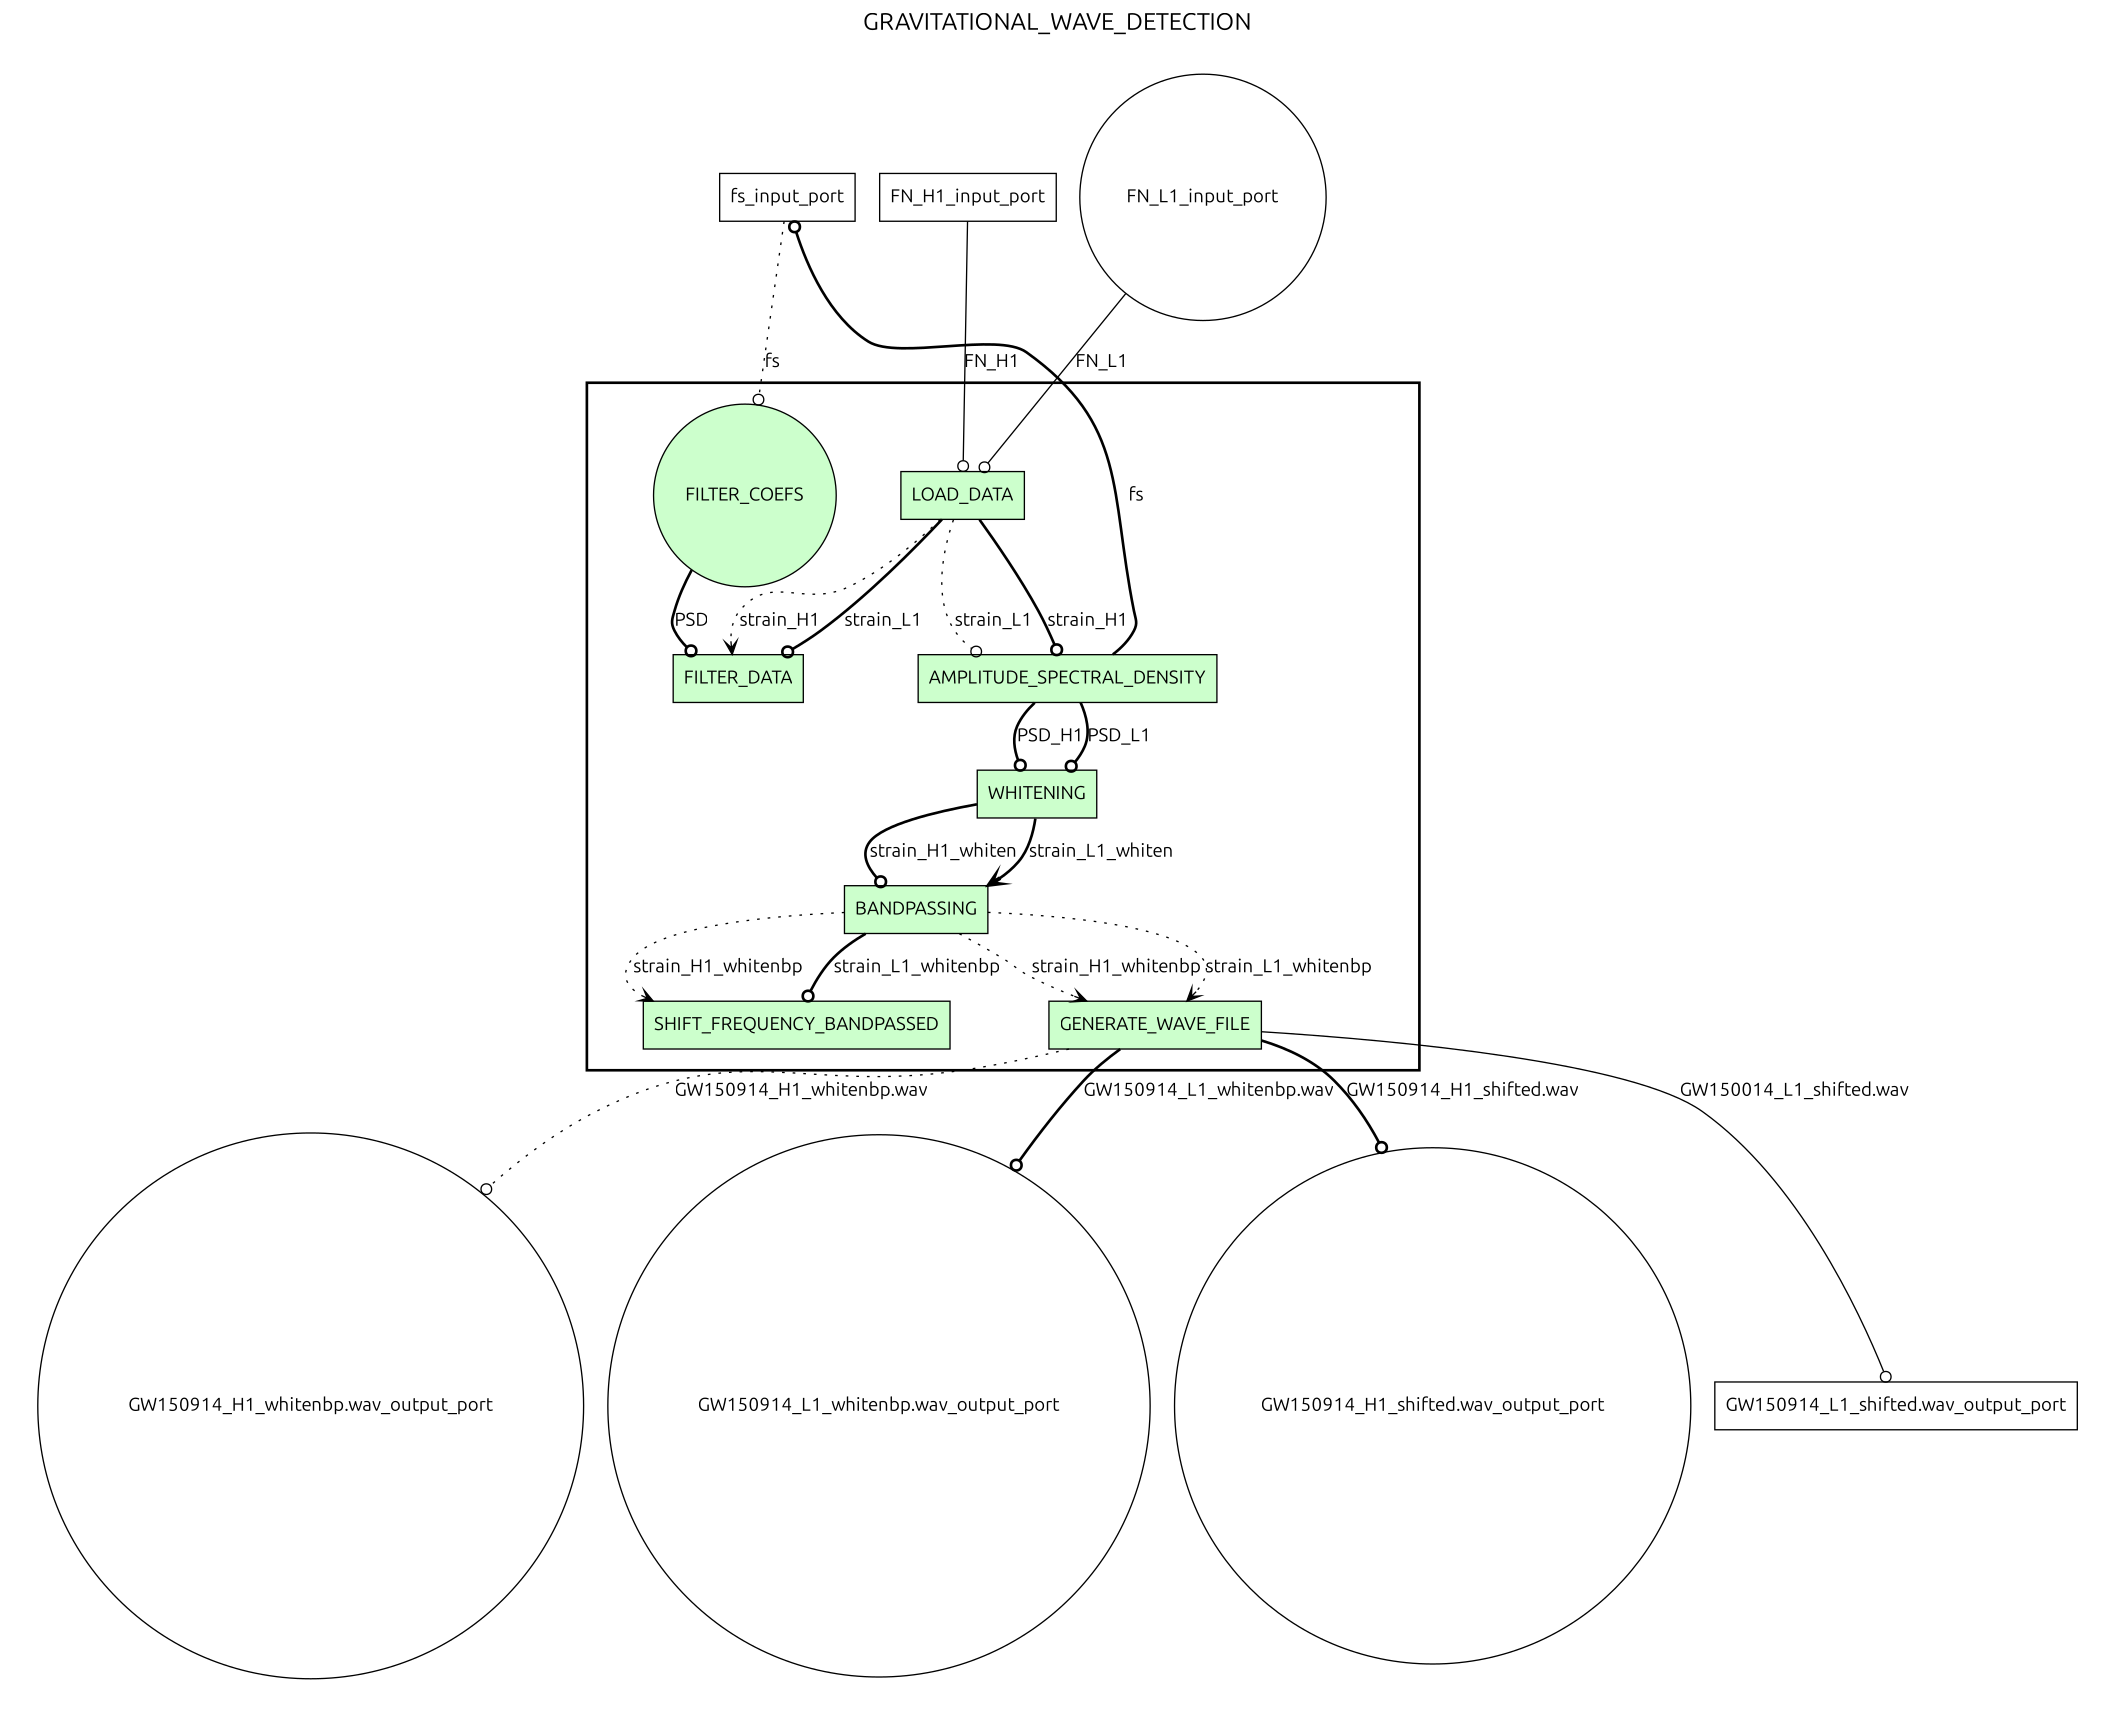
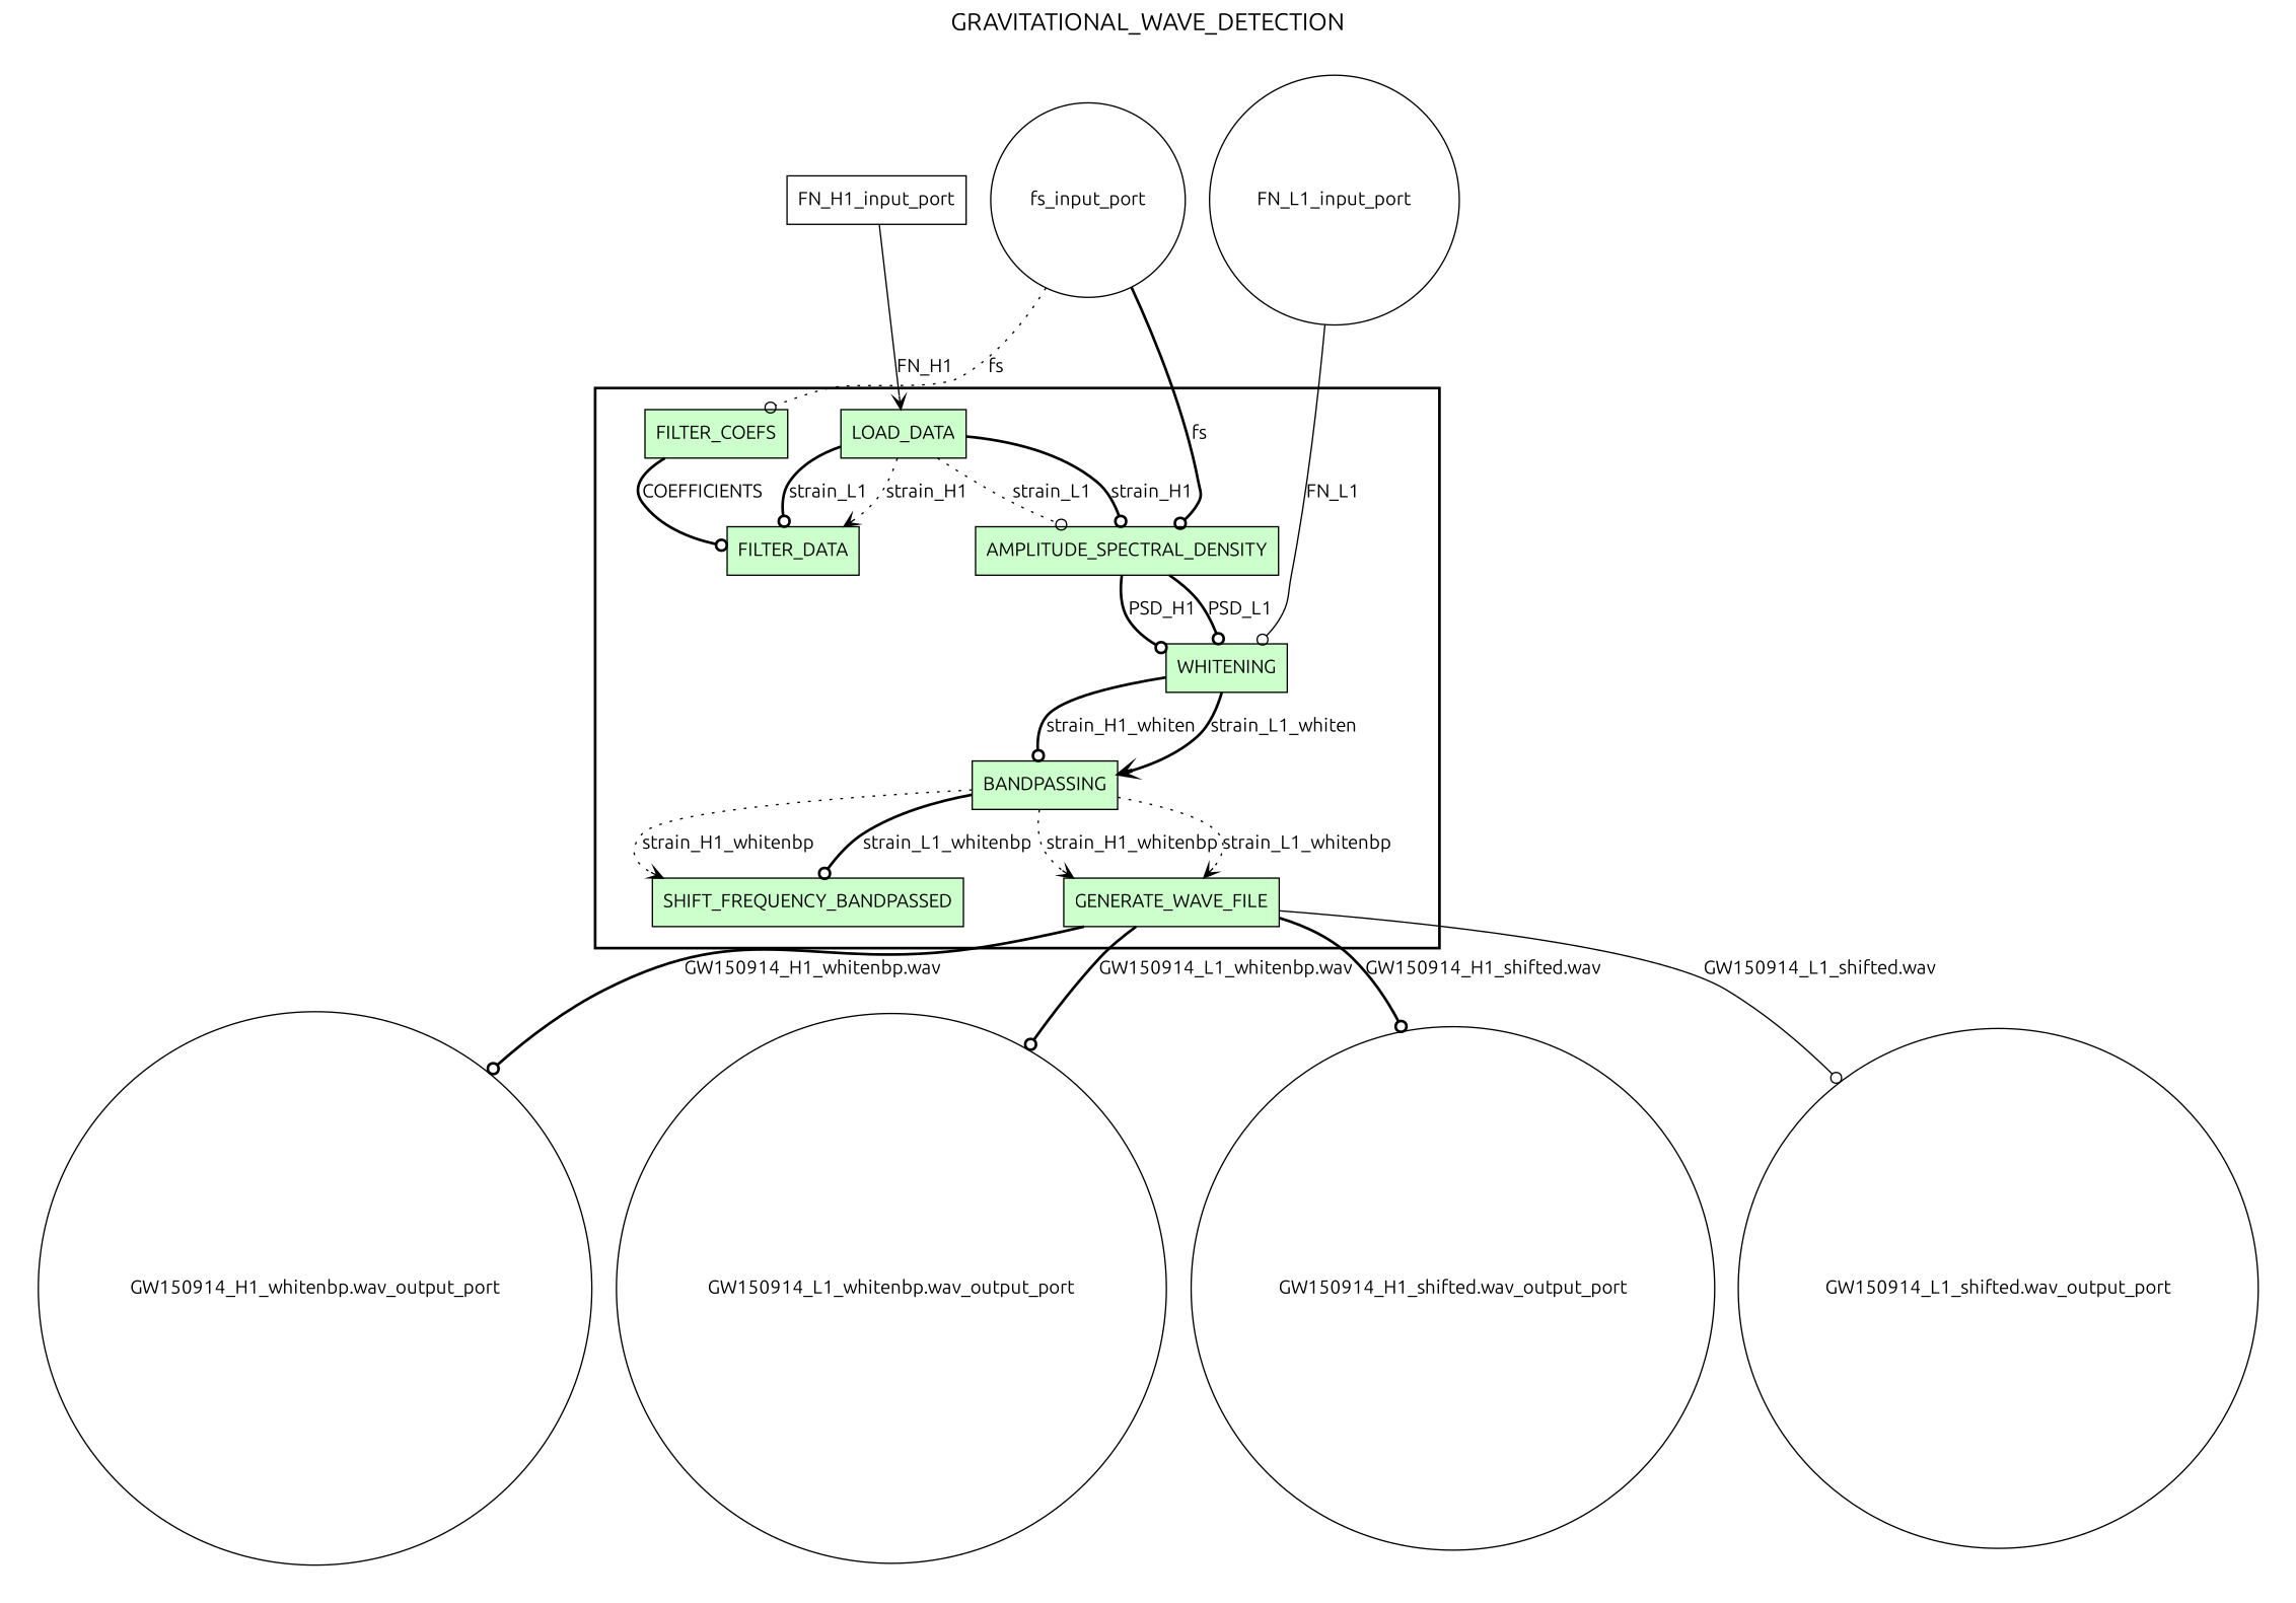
  digraph {
    fontname=Ubuntu
    fontsize=18
    label=GRAVITATIONAL_WAVE_DETECTION
    labelloc=t
    rankdir=TB
    node [fillcolor="#CCFFCC" fontname=Ubuntu peripheries=1 shape=box style=filled]
    edge [arrowhead=odot fontname=Ubuntu style=bold]
    LOAD_DATA
    AMPLITUDE_SPECTRAL_DENSITY
    FILTER_DATA
    WHITENING
    BANDPASSING
    SHIFT_FREQUENCY_BANDPASSED
    GENERATE_WAVE_FILE
-   FILTER_COEFS [shape=circle]
+   FILTER_COEFS
    FN_H1_input_port [fillcolor="#FFFFFF" width=0.2]
    FN_L1_input_port [fillcolor="#FFFFFF" shape=circle width=0.2]
-   fs_input_port [fillcolor="#FFFFFF" width=0.2]
+   fs_input_port [fillcolor="#FFFFFF" shape=circle width=0.2]
    "GW150914_H1_whitenbp.wav_output_port" [fillcolor="#FFFFFF" shape=circle width=0.2]
    "GW150914_L1_whitenbp.wav_output_port" [fillcolor="#FFFFFF" shape=circle width=0.2]
    "GW150914_H1_shifted.wav_output_port" [fillcolor="#FFFFFF" shape=circle width=0.2]
-   "GW150914_L1_shifted.wav_output_port" [fillcolor="#FFFFFF" width=0.2]
+   "GW150914_L1_shifted.wav_output_port" [fillcolor="#FFFFFF" shape=circle width=0.2]
    subgraph cluster_1 {
      color=black
      label=""
      penwidth=2
      subgraph cluster_2 {
        color=white
        label=""
        penwidth=2
        LOAD_DATA
        AMPLITUDE_SPECTRAL_DENSITY
        FILTER_DATA
        WHITENING
        BANDPASSING
        SHIFT_FREQUENCY_BANDPASSED
        GENERATE_WAVE_FILE
        FILTER_COEFS
      }
    }
    subgraph cluster_3 {
      color=white
      label=""
      subgraph cluster_4 {
        color=white
        label=""
        FN_H1_input_port
        FN_L1_input_port
        fs_input_port
      }
    }
    subgraph cluster_5 {
      color=white
      label=""
      subgraph cluster_6 {
        color=white
        label=""
        "GW150914_H1_whitenbp.wav_output_port"
        "GW150914_L1_whitenbp.wav_output_port"
        "GW150914_H1_shifted.wav_output_port"
        "GW150914_L1_shifted.wav_output_port"
      }
    }
    LOAD_DATA -> AMPLITUDE_SPECTRAL_DENSITY [label=strain_H1]
    LOAD_DATA -> AMPLITUDE_SPECTRAL_DENSITY [label=strain_L1 style=dotted]
    LOAD_DATA -> FILTER_DATA [arrowhead=vee label=strain_H1 style=dotted]
    LOAD_DATA -> FILTER_DATA [label=strain_L1]
    AMPLITUDE_SPECTRAL_DENSITY -> WHITENING [label=PSD_H1]
    AMPLITUDE_SPECTRAL_DENSITY -> WHITENING [label=PSD_L1]
    WHITENING -> BANDPASSING [label=strain_H1_whiten]
    WHITENING -> BANDPASSING [arrowhead=vee label=strain_L1_whiten]
    BANDPASSING -> SHIFT_FREQUENCY_BANDPASSED [arrowhead=vee label=strain_H1_whitenbp style=dotted]
    BANDPASSING -> SHIFT_FREQUENCY_BANDPASSED [label=strain_L1_whitenbp]
    BANDPASSING -> GENERATE_WAVE_FILE [arrowhead=vee label=strain_H1_whitenbp style=dotted]
    BANDPASSING -> GENERATE_WAVE_FILE [arrowhead=vee label=strain_L1_whitenbp style=dotted]
-   GENERATE_WAVE_FILE -> "GW150914_H1_whitenbp.wav_output_port" [label="GW150914_H1_whitenbp.wav" style=dotted]
+   GENERATE_WAVE_FILE -> "GW150914_H1_whitenbp.wav_output_port" [label="GW150914_H1_whitenbp.wav"]
    GENERATE_WAVE_FILE -> "GW150914_L1_whitenbp.wav_output_port" [label="GW150914_L1_whitenbp.wav"]
    GENERATE_WAVE_FILE -> "GW150914_H1_shifted.wav_output_port" [label="GW150914_H1_shifted.wav"]
-   GENERATE_WAVE_FILE -> "GW150914_L1_shifted.wav_output_port" [label="GW150014_L1_shifted.wav" style=solid]
-   FILTER_COEFS -> FILTER_DATA [label=PSD]
-   FN_H1_input_port -> LOAD_DATA [label=FN_H1 style=solid]
-   FN_L1_input_port -> LOAD_DATA [label=FN_L1 style=solid]
-   AMPLITUDE_SPECTRAL_DENSITY -> fs_input_port [label=fs]
+   GENERATE_WAVE_FILE -> "GW150914_L1_shifted.wav_output_port" [label="GW150914_L1_shifted.wav" style=solid]
+   FILTER_COEFS -> FILTER_DATA [label=COEFFICIENTS]
+   FN_H1_input_port -> LOAD_DATA [arrowhead=vee label=FN_H1 style=solid]
+   FN_L1_input_port -> WHITENING [label=FN_L1 style=solid]
+   fs_input_port -> AMPLITUDE_SPECTRAL_DENSITY [label=fs]
    fs_input_port -> FILTER_COEFS [label=fs style=dotted]
  }
